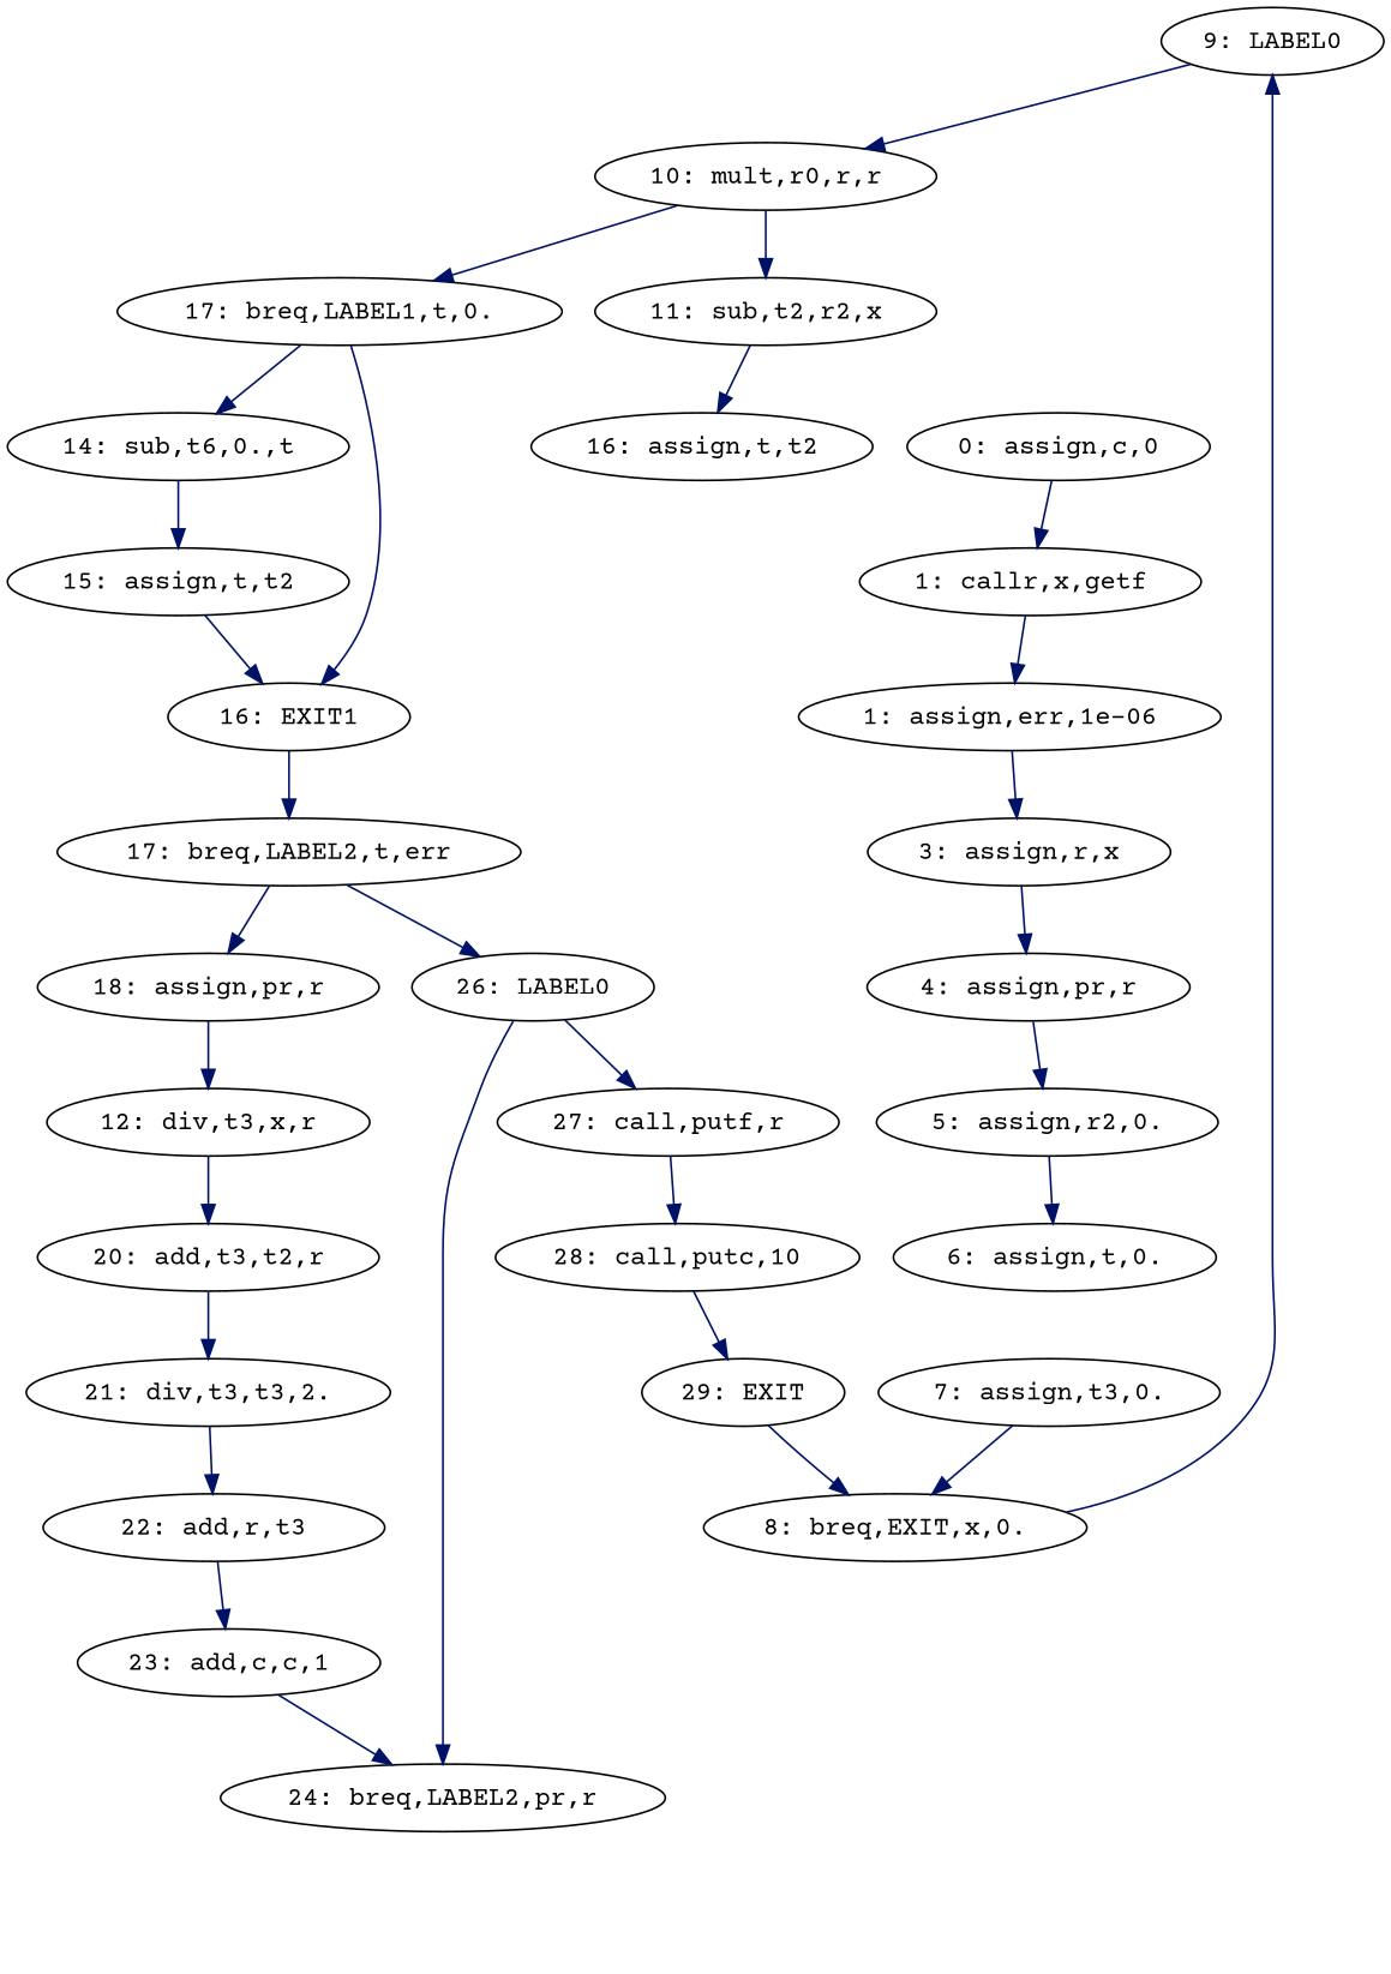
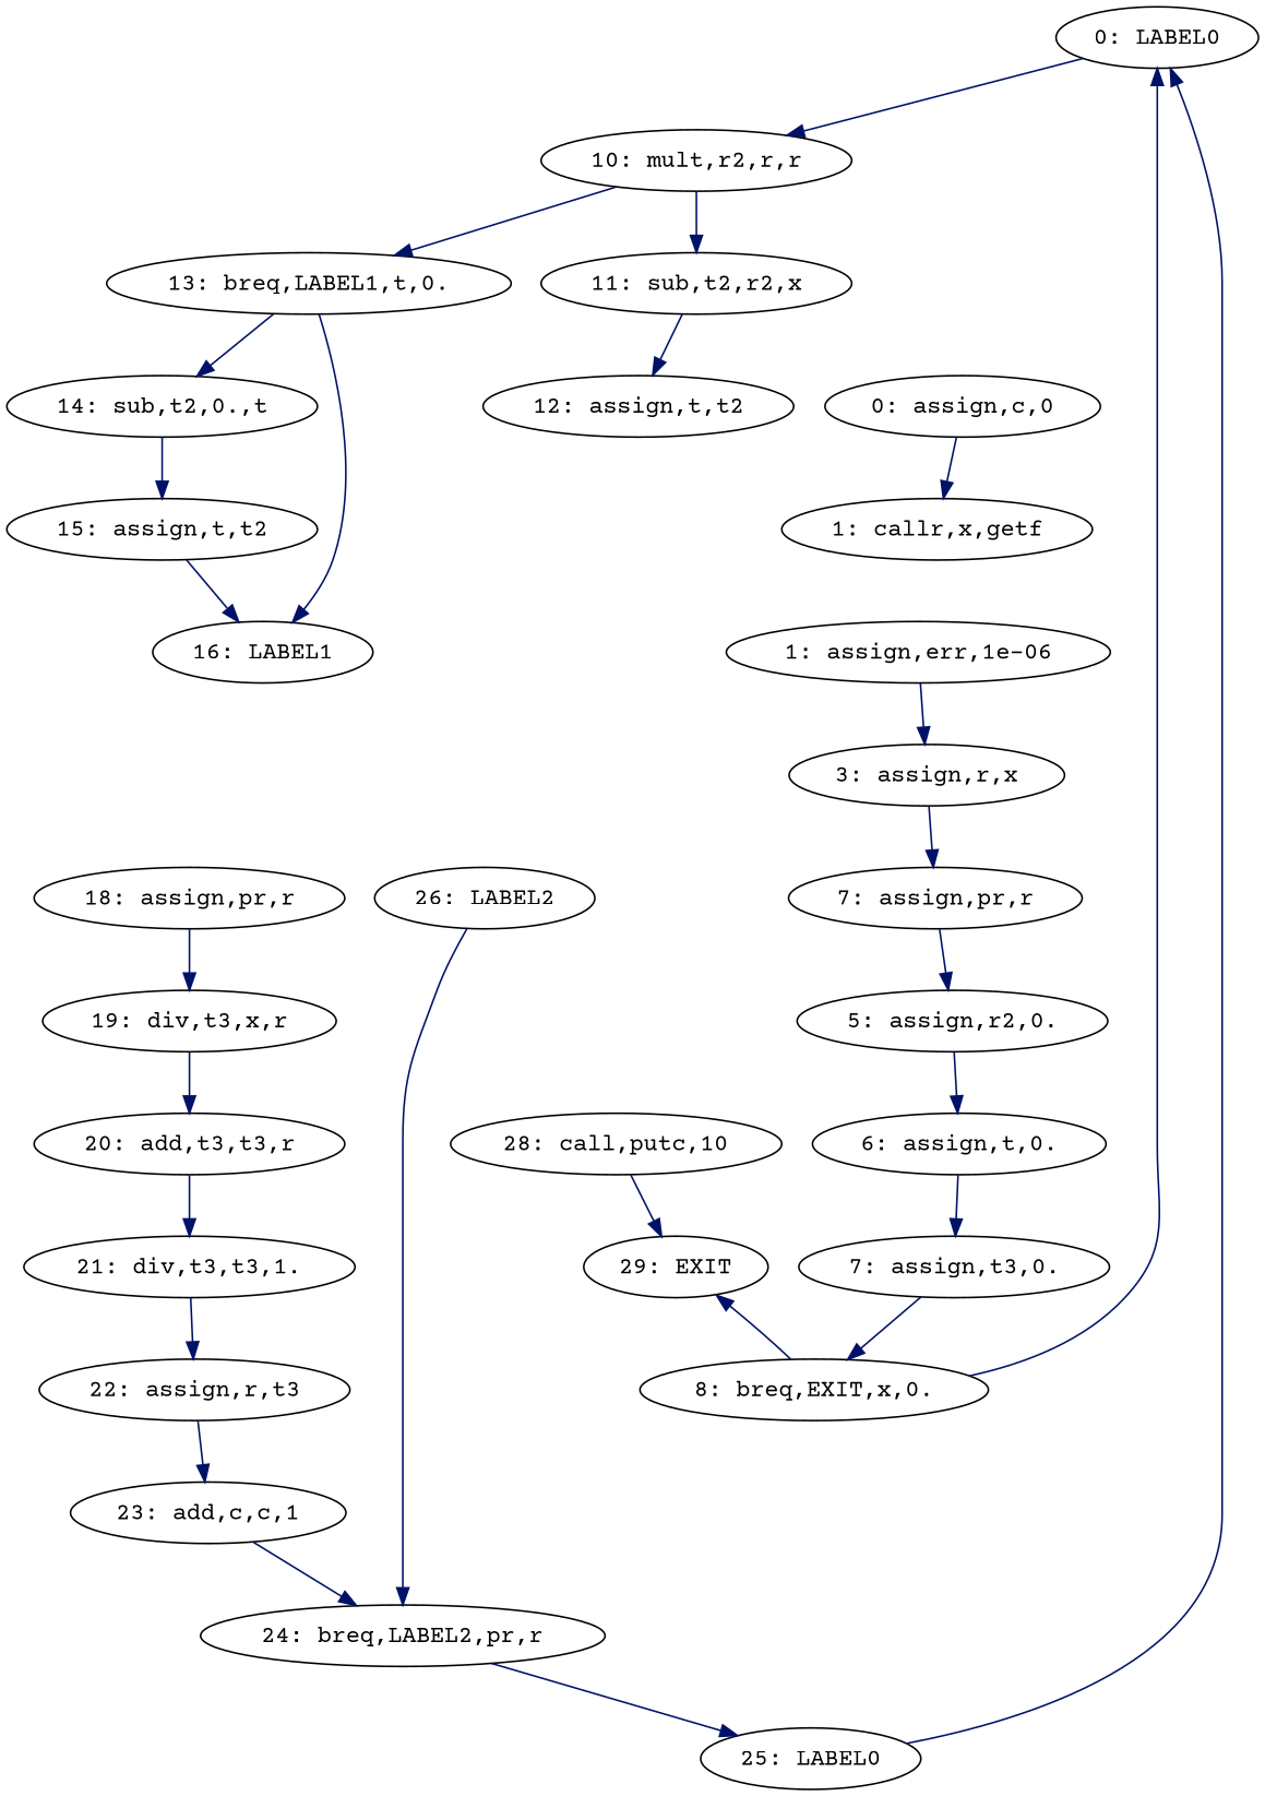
  digraph {
    fontname="Courier Prime"
    node [fontname="Courier Prime"]
    edge [color="#001267" fontname="Courier Prime"]
-   "9: LABEL0"
-   "10: mult,r2,r,r" [label="10: mult,r0,r,r"]
-   "13: breq,LABEL1,t,0." [label="17: breq,LABEL1,t,0."]
+   "9: LABEL0" [label="0: LABEL0"]
+   "10: mult,r2,r,r"
+   "13: breq,LABEL1,t,0."
    "11: sub,t2,r2,x"
-   "16: LABEL1" [label="16: EXIT1"]
-   "17: breq,LABEL2,t,err"
-   "26: LABEL2" [label="26: LABEL0"]
+   "16: LABEL1"
+   "26: LABEL2"
    "18: assign,pr,r"
-   "27: call,putf,r"
    "24: breq,LABEL2,pr,r"
    "28: call,putc,10"
    "0: assign,c,0"
    "1: callr,x,getf"
    n14 [label="1: assign,err,1e-06"]
    "3: assign,r,x"
-   "4: assign,pr,r"
+   "4: assign,pr,r" [label="7: assign,pr,r"]
    "5: assign,r2,0."
    "6: assign,t,0."
-   "19: div,t3,x,r" [label="12: div,t3,x,r"]
-   "20: add,t3,t3,r" [label="20: add,t3,t2,r"]
-   "22: assign,r,t3" [label="22: add,r,t3"]
+   "19: div,t3,x,r"
+   "20: add,t3,t3,r"
+   "22: assign,r,t3"
    "23: add,c,c,1"
    "7: assign,t3,0."
    "8: breq,EXIT,x,0."
-   "14: sub,t2,0.,t" [label="14: sub,t6,0.,t"]
+   "14: sub,t2,0.,t"
    "15: assign,t,t2"
    "29: EXIT"
-   "21: div,t3,t3,2."
-   "12: assign,t,t2" [label="16: assign,t,t2"]
+   "25: LABEL0"
+   "21: div,t3,t3,2." [label="21: div,t3,t3,1."]
+   "12: assign,t,t2"
    "9: LABEL0" -> "10: mult,r2,r,r"
    "10: mult,r2,r,r" -> "13: breq,LABEL1,t,0."
    "10: mult,r2,r,r" -> "11: sub,t2,r2,x"
    "13: breq,LABEL1,t,0." -> "16: LABEL1"
    "13: breq,LABEL1,t,0." -> "14: sub,t2,0.,t"
    "11: sub,t2,r2,x" -> "12: assign,t,t2"
-   "16: LABEL1" -> "17: breq,LABEL2,t,err"
-   "17: breq,LABEL2,t,err" -> "26: LABEL2"
-   "17: breq,LABEL2,t,err" -> "18: assign,pr,r"
-   "26: LABEL2" -> "27: call,putf,r"
    "26: LABEL2" -> "24: breq,LABEL2,pr,r"
    "18: assign,pr,r" -> "19: div,t3,x,r"
-   "27: call,putf,r" -> "28: call,putc,10"
+   "24: breq,LABEL2,pr,r" -> "25: LABEL0"
    "28: call,putc,10" -> "29: EXIT"
    "0: assign,c,0" -> "1: callr,x,getf"
-   "1: callr,x,getf" -> n14
    n14 -> "3: assign,r,x"
    "3: assign,r,x" -> "4: assign,pr,r"
    "4: assign,pr,r" -> "5: assign,r2,0."
    "5: assign,r2,0." -> "6: assign,t,0."
+   "6: assign,t,0." -> "7: assign,t3,0."
    "19: div,t3,x,r" -> "20: add,t3,t3,r"
    "20: add,t3,t3,r" -> "21: div,t3,t3,2."
    "22: assign,r,t3" -> "23: add,c,c,1"
    "23: add,c,c,1" -> "24: breq,LABEL2,pr,r"
    "7: assign,t3,0." -> "8: breq,EXIT,x,0."
    "8: breq,EXIT,x,0." -> "9: LABEL0"
-   "29: EXIT" -> "8: breq,EXIT,x,0."
+   "8: breq,EXIT,x,0." -> "29: EXIT"
    "14: sub,t2,0.,t" -> "15: assign,t,t2"
    "15: assign,t,t2" -> "16: LABEL1"
+   "25: LABEL0" -> "9: LABEL0"
    "21: div,t3,t3,2." -> "22: assign,r,t3"
  }
